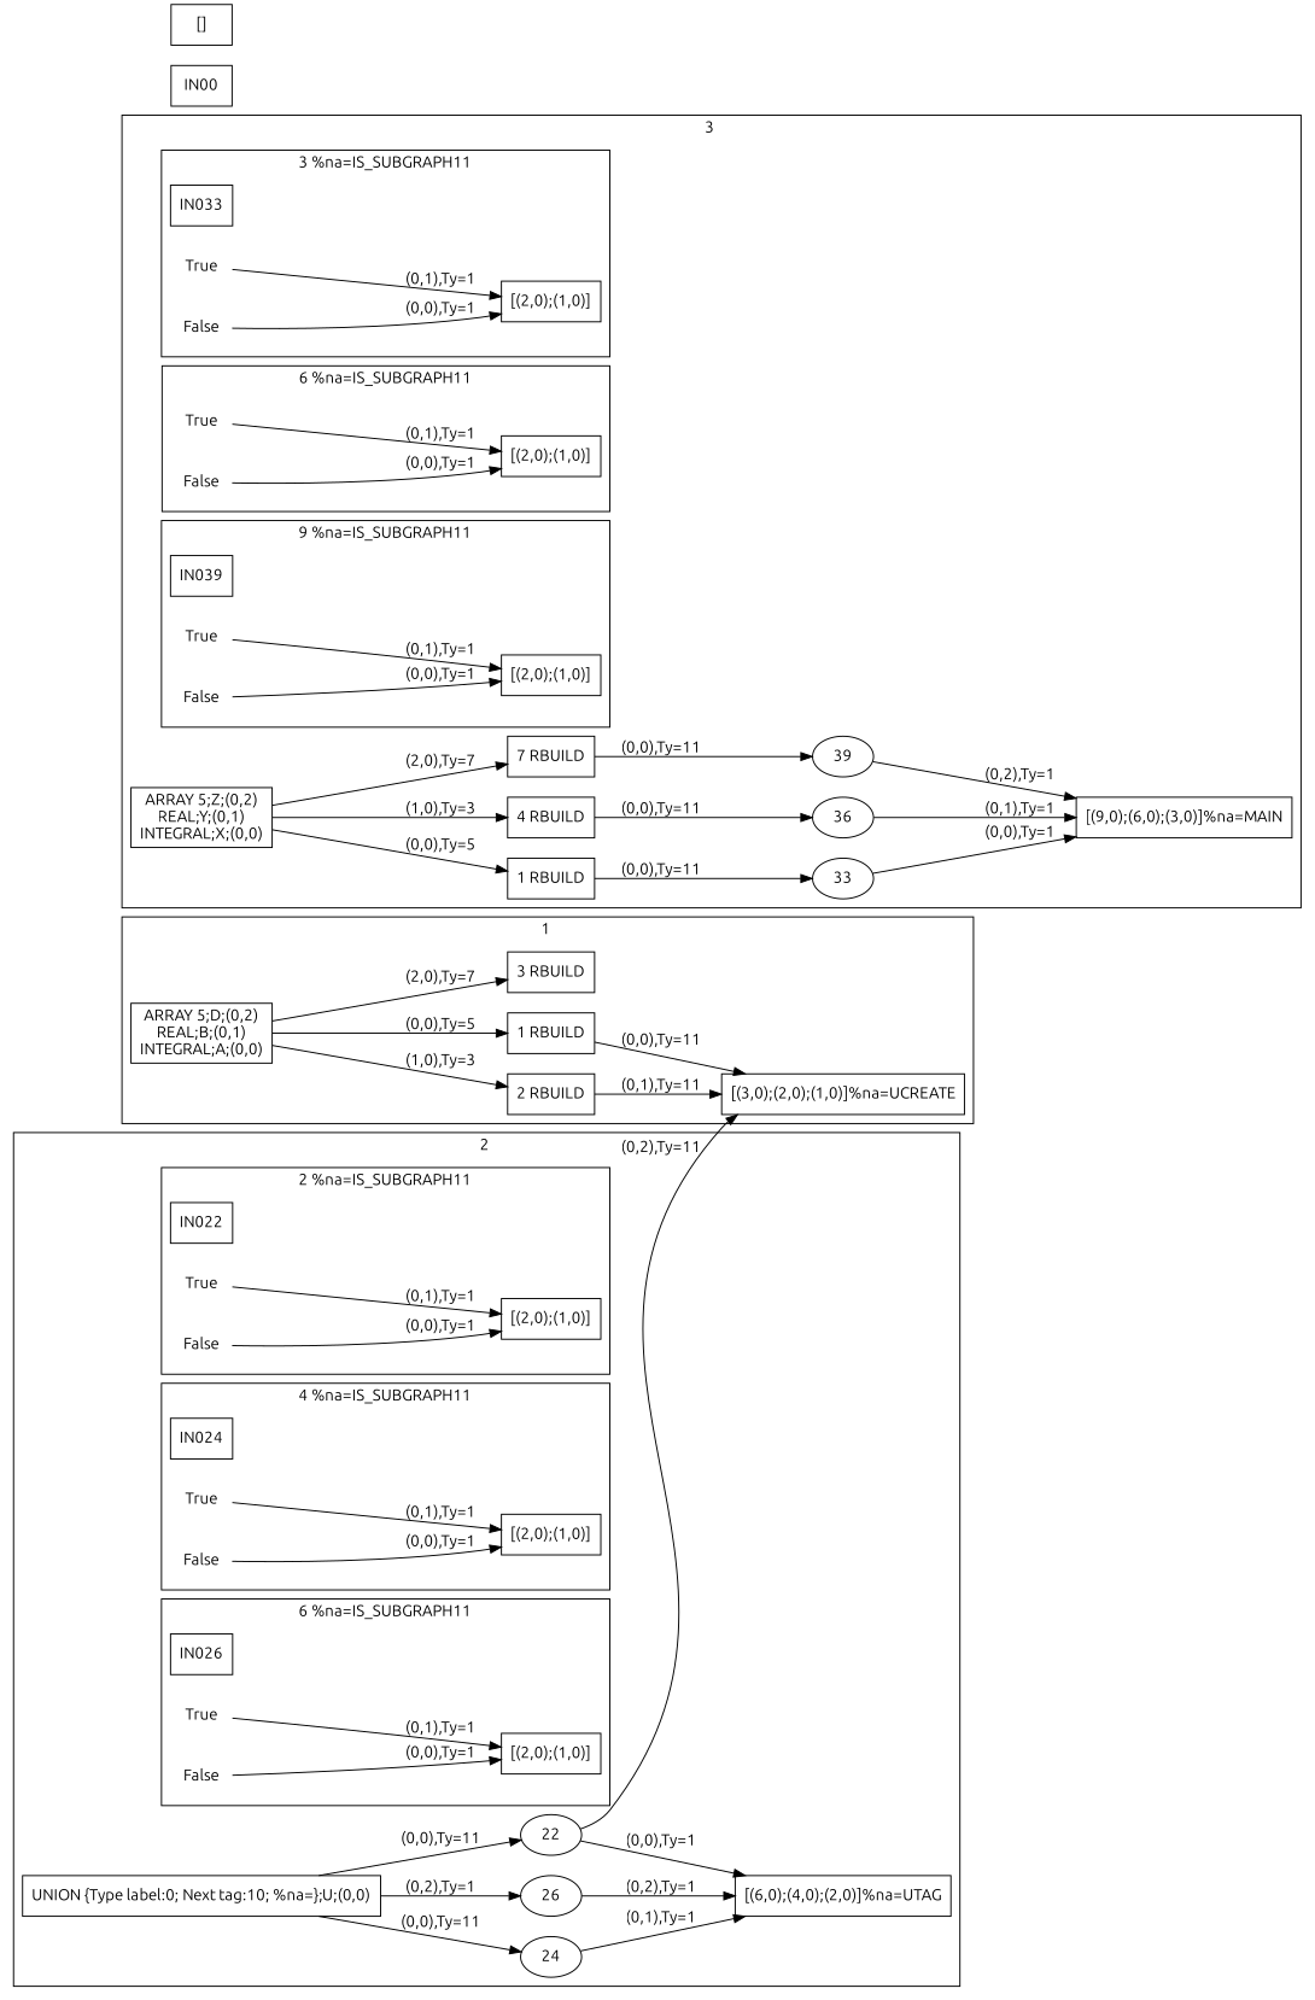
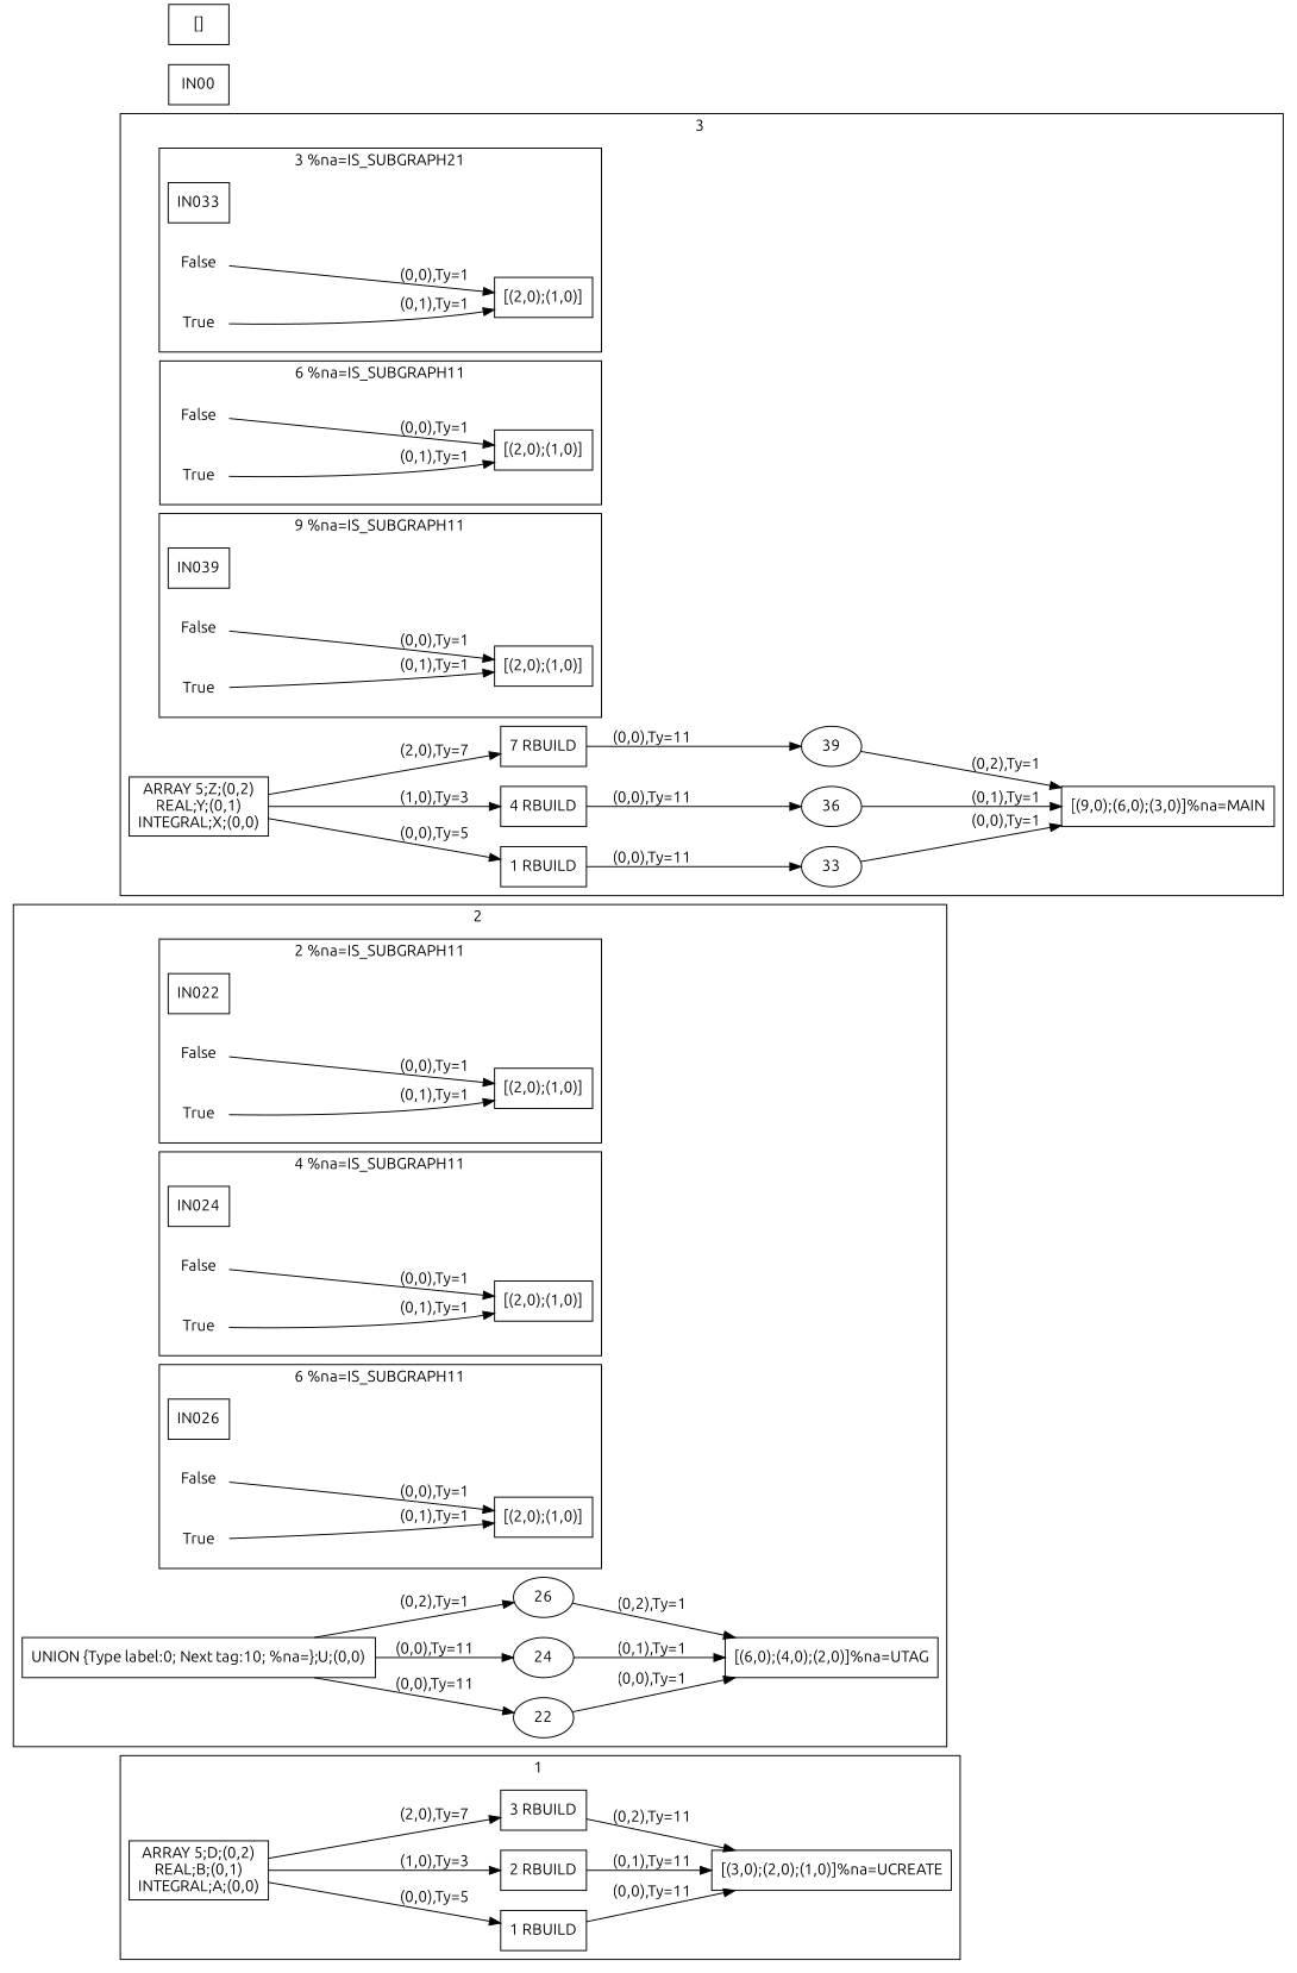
  digraph {
    fontname=Ubuntu
    newrank=true
    rankdir=LR
    node [fontname=Ubuntu shape=rect]
    edge [fontname=Ubuntu]
    n1 [label="ARRAY 5;D;(0,2)\nREAL;B;(0,1)\nINTEGRAL;A;(0,0)"]
    n2 [label="1 RBUILD"]
    n3 [label="2 RBUILD"]
    n4 [label="3 RBUILD"]
    n5 [label="[(3,0);(2,0);(1,0)]%na=UCREATE"]
    IN022
    n7 [label="[(2,0);(1,0)]"]
    n8 [label=False shape=plaintext]
    n9 [label=True shape=plaintext]
    IN024
    n11 [label="[(2,0);(1,0)]"]
    n12 [label=False shape=plaintext]
    n13 [label=True shape=plaintext]
    IN026
    n15 [label="[(2,0);(1,0)]"]
    n16 [label=False shape=plaintext]
    n17 [label=True shape=plaintext]
    n18 [label="UNION {Type label:0; Next tag:10; %na=};U;(0,0)"]
    22 [shape=""]
    24 [shape=""]
    26 [shape=""]
    n22 [label="[(6,0);(4,0);(2,0)]%na=UTAG"]
    IN033
    n24 [label="[(2,0);(1,0)]"]
    n25 [label=False shape=plaintext]
    n26 [label=True shape=plaintext]
    n27 [label="[(2,0);(1,0)]"]
    n28 [label=False shape=plaintext]
    n29 [label=True shape=plaintext]
    IN039
    n31 [label="[(2,0);(1,0)]"]
    n32 [label=False shape=plaintext]
    n33 [label=True shape=plaintext]
    n34 [label="ARRAY 5;Z;(0,2)\nREAL;Y;(0,1)\nINTEGRAL;X;(0,0)"]
    n35 [label="1 RBUILD"]
    n36 [label="4 RBUILD"]
    n37 [label="7 RBUILD"]
    n38 [label="[(9,0);(6,0);(3,0)]%na=MAIN"]
    33 [shape=""]
    36 [shape=""]
    39 [shape=""]
    IN00
    n43 [label="[]"]
    subgraph cluster_1 {
      label="1 "
      n1
      n2
      n3
      n4
      n5
    }
    subgraph cluster_2 {
      label="2 "
      n18
      22
      24
      26
      n22
      subgraph cluster_3 {
        label="2 %na=IS_SUBGRAPH11"
        IN022
        n7
        n8
        n9
      }
      subgraph cluster_4 {
        label="4 %na=IS_SUBGRAPH11"
        IN024
        n11
        n12
        n13
      }
      subgraph cluster_5 {
        label="6 %na=IS_SUBGRAPH11"
        IN026
        n15
        n16
        n17
      }
    }
    subgraph cluster_6 {
      label="3 "
      n34
      n35
      n36
      n37
      n38
      33
      36
      39
      subgraph cluster_7 {
-       label="3 %na=IS_SUBGRAPH11"
+       label="3 %na=IS_SUBGRAPH21"
        IN033
        n24
        n25
        n26
      }
      subgraph cluster_8 {
        label="6 %na=IS_SUBGRAPH11"
        n27
        n28
        n29
      }
      subgraph cluster_9 {
        label="9 %na=IS_SUBGRAPH11"
        IN039
        n31
        n32
        n33
      }
    }
    n1 -> n2 [label="(0,0),Ty=5"]
    n1 -> n3 [label="(1,0),Ty=3"]
    n1 -> n4 [label="(2,0),Ty=7"]
    n2 -> n5 [label="(0,0),Ty=11"]
    n3 -> n5 [label="(0,1),Ty=11"]
-   22 -> n5 [label="(0,2),Ty=11"]
+   n4 -> n5 [label="(0,2),Ty=11"]
    n8 -> n7 [label="(0,0),Ty=1"]
    n9 -> n7 [label="(0,1),Ty=1"]
    n12 -> n11 [label="(0,0),Ty=1"]
    n13 -> n11 [label="(0,1),Ty=1"]
    n16 -> n15 [label="(0,0),Ty=1"]
    n17 -> n15 [label="(0,1),Ty=1"]
    n18 -> 22 [label="(0,0),Ty=11"]
    n18 -> 24 [label="(0,0),Ty=11"]
    n18 -> 26 [label="(0,2),Ty=1"]
    22 -> n22 [label="(0,0),Ty=1"]
    24 -> n22 [label="(0,1),Ty=1"]
    26 -> n22 [label="(0,2),Ty=1"]
    n25 -> n24 [label="(0,0),Ty=1"]
    n26 -> n24 [label="(0,1),Ty=1"]
    n28 -> n27 [label="(0,0),Ty=1"]
    n29 -> n27 [label="(0,1),Ty=1"]
    n32 -> n31 [label="(0,0),Ty=1"]
    n33 -> n31 [label="(0,1),Ty=1"]
    n34 -> n35 [label="(0,0),Ty=5"]
    n34 -> n36 [label="(1,0),Ty=3"]
    n34 -> n37 [label="(2,0),Ty=7"]
    n35 -> 33 [label="(0,0),Ty=11"]
    n36 -> 36 [label="(0,0),Ty=11"]
    n37 -> 39 [label="(0,0),Ty=11"]
    33 -> n38 [label="(0,0),Ty=1"]
    36 -> n38 [label="(0,1),Ty=1"]
    39 -> n38 [label="(0,2),Ty=1"]
  }
